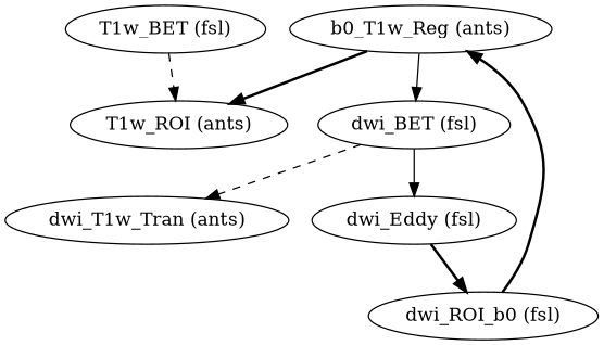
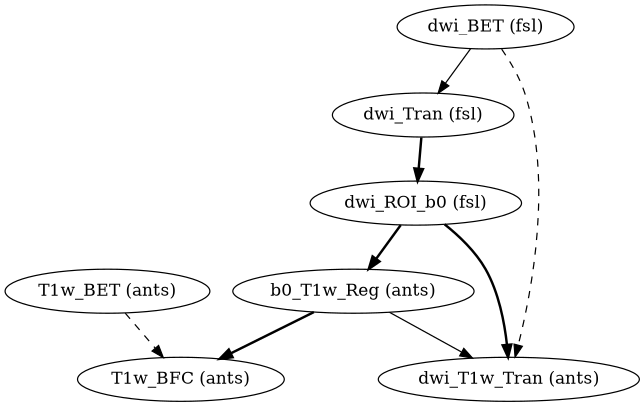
  strict digraph {
    fontname="DejaVu Serif"
    node [fontname="DejaVu Serif"]
    edge [fontname="DejaVu Serif" style=bold]
-   "T1w_BET (fsl)"
-   "T1w_BFC (ants)" [label="T1w_ROI (ants)"]
+   "T1w_BET (fsl)" [label="T1w_BET (ants)"]
+   "T1w_BFC (ants)"
    "b0_T1w_Reg (ants)"
    "dwi_T1w_Tran (ants)"
    "dwi_BET (fsl)"
-   "dwi_Eddy (fsl)"
+   "dwi_Eddy (fsl)" [label="dwi_Tran (fsl)"]
    "dwi_ROI_b0 (fsl)"
    "T1w_BET (fsl)" -> "T1w_BFC (ants)" [style=dashed]
    "b0_T1w_Reg (ants)" -> "T1w_BFC (ants)"
-   "b0_T1w_Reg (ants)" -> "dwi_BET (fsl)" [style=solid]
+   "b0_T1w_Reg (ants)" -> "dwi_T1w_Tran (ants)" [style=solid]
    "dwi_BET (fsl)" -> "dwi_T1w_Tran (ants)" [style=dashed]
    "dwi_BET (fsl)" -> "dwi_Eddy (fsl)" [style=solid]
    "dwi_Eddy (fsl)" -> "dwi_ROI_b0 (fsl)"
    "dwi_ROI_b0 (fsl)" -> "b0_T1w_Reg (ants)"
+   "dwi_ROI_b0 (fsl)" -> "dwi_T1w_Tran (ants)"
  }
